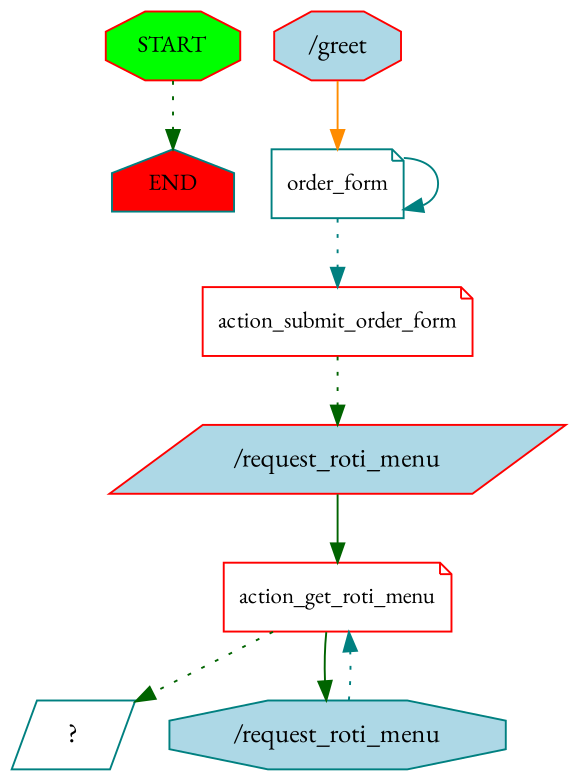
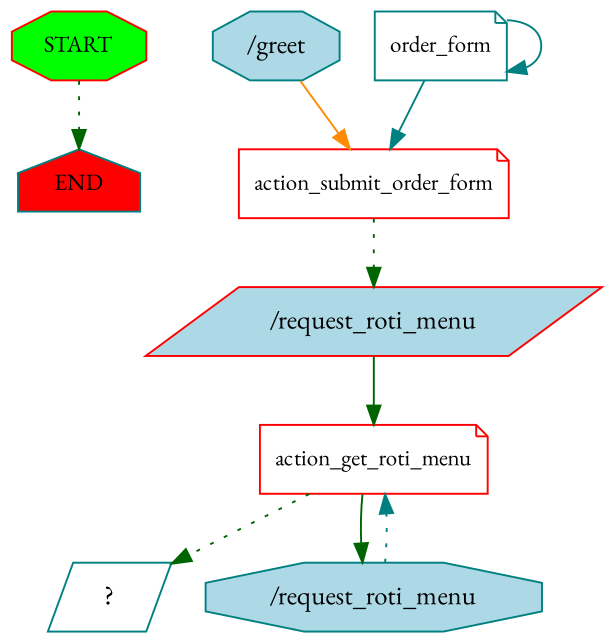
  digraph {
    fontname="EB Garamond"
    node [color=teal fontname="EB Garamond" fontsize=12 shape=octagon style=filled]
    edge [color=darkgreen fontname="EB Garamond" style=dotted]
    n1 [color=red fillcolor=green label=START]
    n2 [fillcolor=red label=END shape=house]
-   n3 [color=red fillcolor=lightblue label="/greet" fontsize=""]
+   n3 [fillcolor=lightblue label="/greet" fontsize=""]
    n4 [label=order_form shape=note style=""]
    n5 [color=red label=action_submit_order_form shape=note style=""]
    n6 [color=red fillcolor=lightblue label="/request_roti_menu" shape=parallelogram fontsize=""]
    n7 [color=red label=action_get_roti_menu shape=note style=""]
    n8 [label="  ?  " shape=parallelogram fontsize="" style=""]
    n9 [fillcolor=lightblue label="/request_roti_menu" fontsize=""]
    n1 -> n2
-   n3 -> n4 [color=darkorange style=solid]
+   n3 -> n5 [color=darkorange style=solid]
    n4 -> n4 [color=teal style=solid]
-   n4 -> n5 [color=teal]
+   n4 -> n5 [color=teal style=solid]
    n5 -> n6
    n6 -> n7 [style=solid]
    n7 -> n8
    n7 -> n9 [style=solid]
    n9 -> n7 [color=teal]
  }
